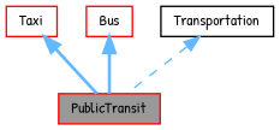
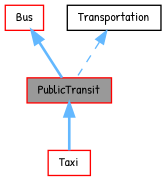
  digraph {
    fontname="Patrick Hand"
    node [color=red fillcolor=white fontname="Patrick Hand" fontsize=10 shape=box style=filled]
    edge [color=steelblue1 dir=back fontname="Patrick Hand" fontsize=10 labelfontname=Helvetica labelfontsize=10 style=bold]
    n1 [fillcolor=grey60 fontcolor=black height=0.2 label=PublicTransit width=0.4]
    n2 [height=0.2 label=Taxi width=0.4]
    n3 [height=0.2 label=Bus width=0.4]
    n4 [color=black height=0.2 label=Transportation width=0.4]
-   n2 -> n1
+   n1 -> n2
    n3 -> n1
    n4 -> n1 [style=dashed]
  }
